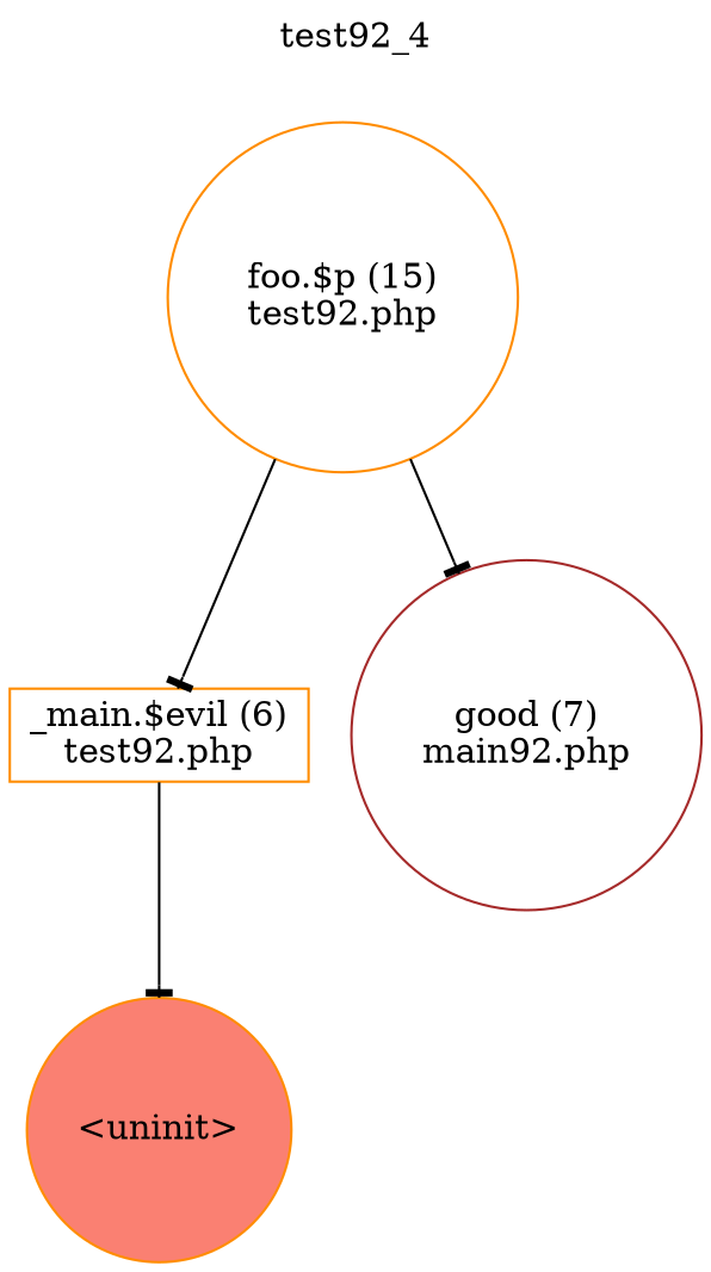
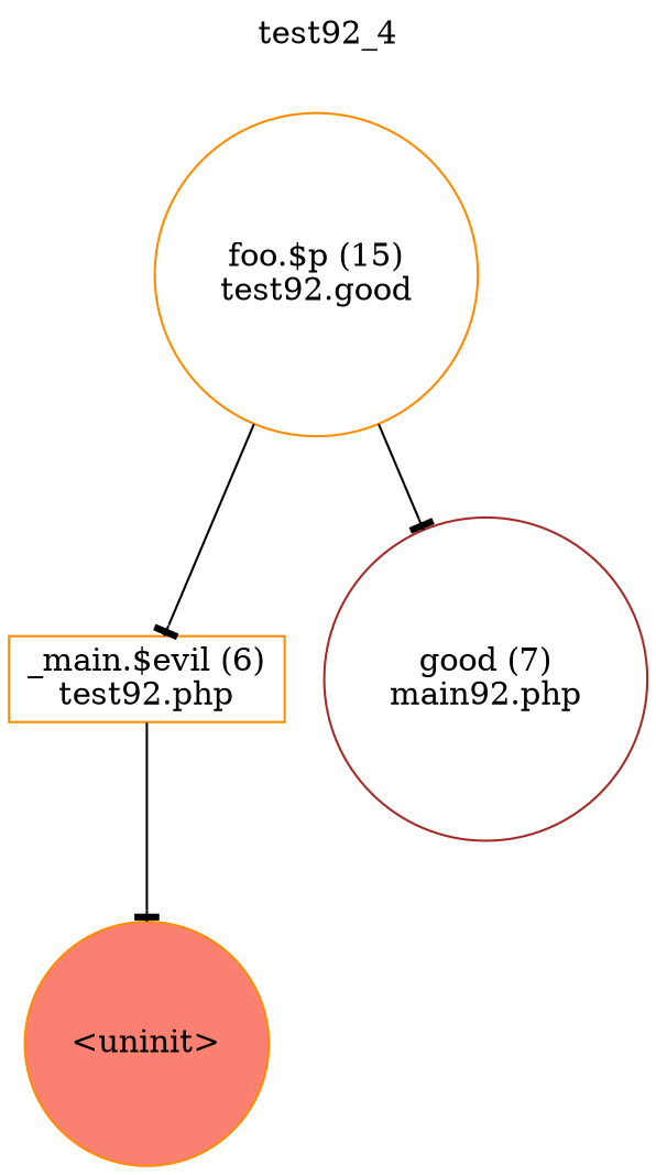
  digraph {
    label=test92_4
    labelloc=t
    node [color=darkorange fillcolor=white shape=circle style=filled]
    edge [arrowhead=tee]
-   n1 [label="foo.$p (15)\ntest92.php"]
+   n1 [label="foo.$p (15)\ntest92.good"]
    n2 [label="_main.$evil (6)\ntest92.php" shape=box]
    n3 [color=brown label="good (7)\nmain92.php"]
    n4 [fillcolor=salmon label="<uninit>"]
    n1 -> n2
    n1 -> n3
    n2 -> n4
  }
